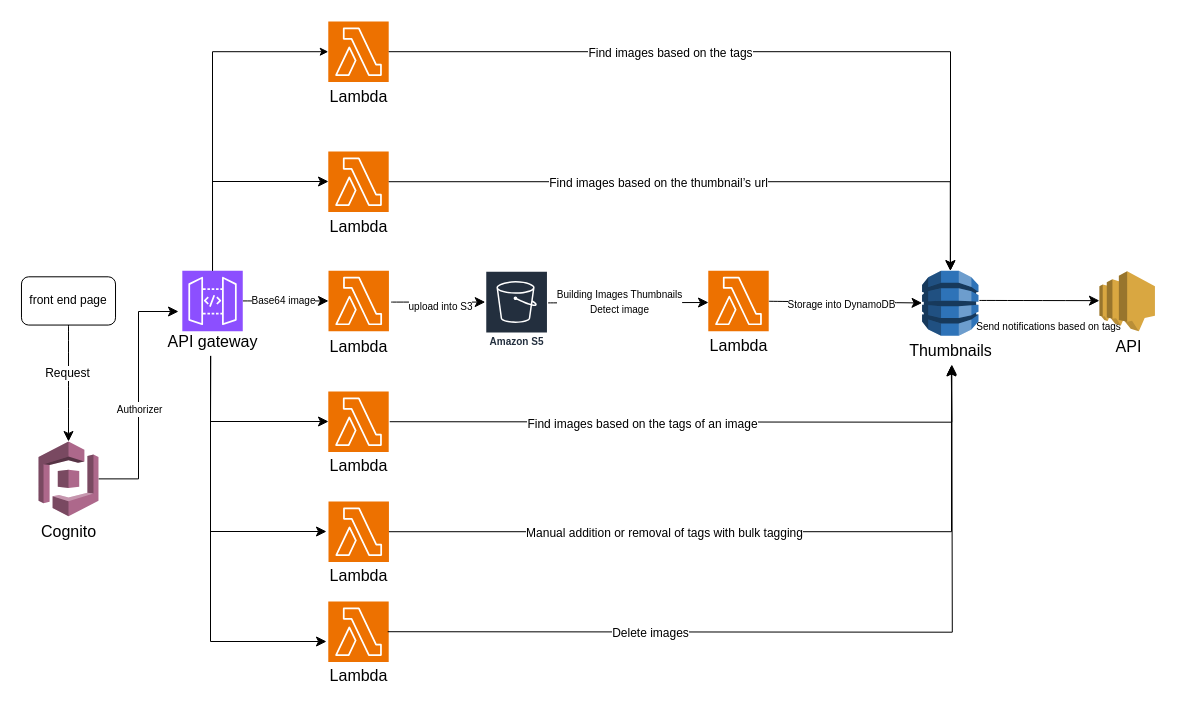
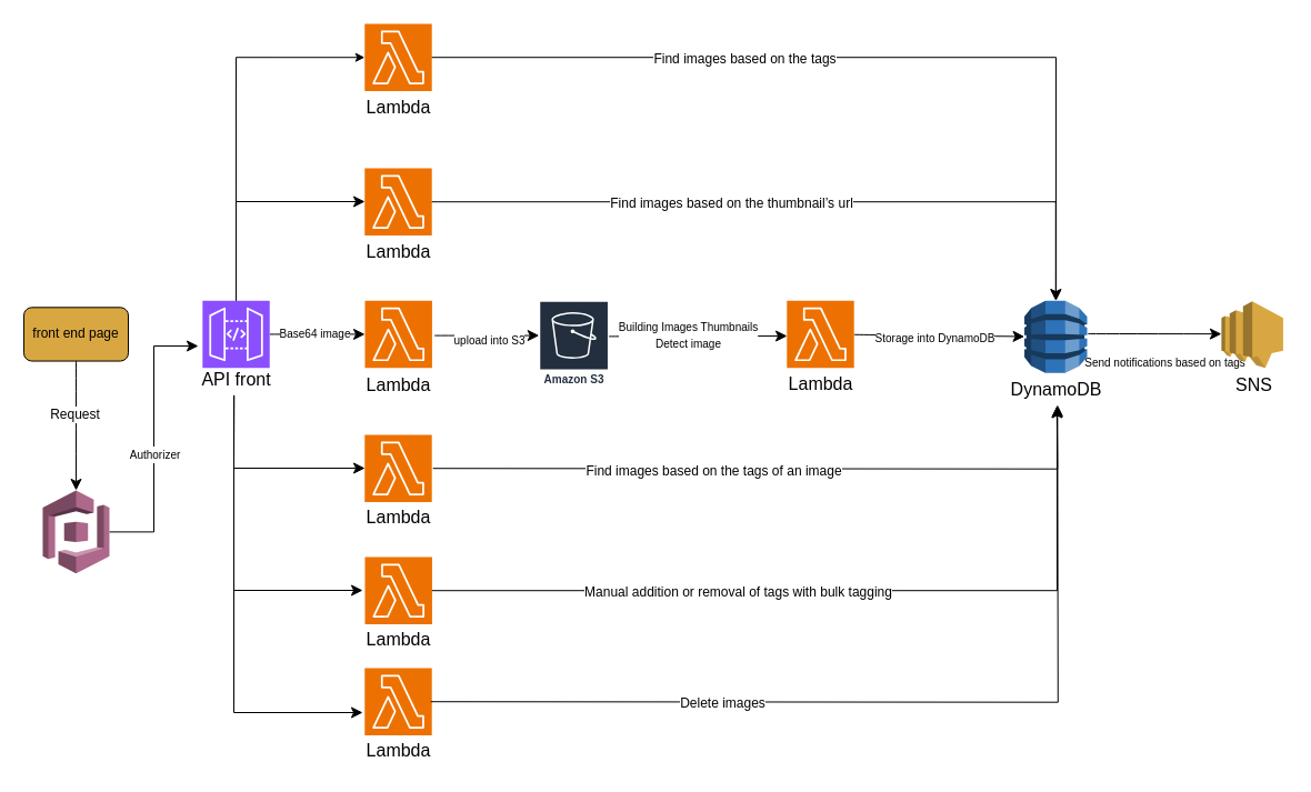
  <mxCell id="0" />
  <mxCell id="1" parent="0" />
  <mxCell id="2" value="" style="edgeStyle=none;curved=1;rounded=0;orthogonalLoop=1;jettySize=auto;html=1;fontSize=12;startSize=8;endSize=8;" parent="1" source="5" target="31" edge="1"><mxGeometry relative="1" as="geometry" /></mxCell>
  <mxCell id="3" value="&lt;font style=&quot;font-size: 10px;&quot;&gt;Base64 image&lt;/font&gt;" style="edgeLabel;html=1;align=center;verticalAlign=middle;resizable=0;points=[];fontSize=12;container=0;" parent="2" vertex="1" connectable="0"><mxGeometry x="-0.075" y="1" relative="1" as="geometry"><mxPoint as="offset" /></mxGeometry></mxCell>
  <mxCell id="4" style="edgeStyle=orthogonalEdgeStyle;rounded=0;orthogonalLoop=1;jettySize=auto;html=1;fontSize=12;startSize=8;endSize=8;" edge="1" parent="1" source="5"><mxGeometry relative="1" as="geometry"><mxPoint x="328" y="181" as="targetPoint" /><Array as="points"><mxPoint x="212" y="181" /></Array></mxGeometry></mxCell>
  <mxCell id="5" value="" style="sketch=0;points=[[0,0,0],[0.25,0,0],[0.5,0,0],[0.75,0,0],[1,0,0],[0,1,0],[0.25,1,0],[0.5,1,0],[0.75,1,0],[1,1,0],[0,0.25,0],[0,0.5,0],[0,0.75,0],[1,0.25,0],[1,0.5,0],[1,0.75,0]];outlineConnect=0;fontColor=#232F3E;fillColor=#8C4FFF;strokeColor=#ffffff;dashed=0;verticalLabelPosition=bottom;verticalAlign=top;align=center;html=1;fontSize=12;fontStyle=0;aspect=fixed;shape=mxgraph.aws4.resourceIcon;resIcon=mxgraph.aws4.api_gateway;container=0;" parent="1" vertex="1"><mxGeometry x="181.824" y="270.216" width="60.432" height="60.432" as="geometry" /></mxCell>
  <mxCell id="6" style="edgeStyle=elbowEdgeStyle;rounded=0;orthogonalLoop=1;jettySize=auto;html=1;fontSize=12;startSize=8;endSize=8;" parent="1" source="33" edge="1"><mxGeometry relative="1" as="geometry"><mxPoint x="178" y="311" as="targetPoint" /><Array as="points"><mxPoint x="138" y="401" /></Array></mxGeometry></mxCell>
  <mxCell id="7" value="&lt;font style=&quot;font-size: 10px;&quot;&gt;Authorizer&lt;/font&gt;" style="edgeLabel;html=1;align=center;verticalAlign=middle;resizable=0;points=[];fontSize=12;container=0;" parent="6" vertex="1" connectable="0"><mxGeometry x="-0.118" relative="1" as="geometry"><mxPoint y="-1" as="offset" /></mxGeometry></mxCell>
  <mxCell id="8" style="edgeStyle=elbowEdgeStyle;rounded=0;orthogonalLoop=1;jettySize=auto;html=1;fontSize=12;startSize=8;endSize=8;exitX=0.484;exitY=0.988;exitDx=0;exitDy=0;exitPerimeter=0;" edge="1" parent="1" source="11"><mxGeometry relative="1" as="geometry"><mxPoint x="328" y="421" as="targetPoint" /><Array as="points"><mxPoint x="210" y="391" /></Array></mxGeometry></mxCell>
  <mxCell id="9" style="edgeStyle=elbowEdgeStyle;rounded=0;orthogonalLoop=1;jettySize=auto;html=1;fontSize=12;startSize=8;endSize=8;" edge="1" parent="1"><mxGeometry relative="1" as="geometry"><mxPoint x="326" y="531" as="targetPoint" /><mxPoint x="210" y="355.699" as="sourcePoint" /><Array as="points"><mxPoint x="210" y="441" /></Array></mxGeometry></mxCell>
  <mxCell id="10" style="edgeStyle=elbowEdgeStyle;rounded=0;orthogonalLoop=1;jettySize=auto;html=1;fontSize=12;startSize=8;endSize=8;" edge="1" parent="1"><mxGeometry relative="1" as="geometry"><mxPoint x="326" y="641" as="targetPoint" /><mxPoint x="210" y="355.699" as="sourcePoint" /><Array as="points"><mxPoint x="210" y="491" /></Array></mxGeometry></mxCell>
- <mxCell id="11" value="API gateway" style="text;html=1;align=center;verticalAlign=middle;resizable=0;points=[];autosize=1;strokeColor=none;fillColor=none;fontSize=16;container=0;" parent="1" vertex="1"><mxGeometry x="157.039" y="325.699" width="110" height="30" as="geometry" /></mxCell>
+ <mxCell id="11" value="API front" style="text;html=1;align=center;verticalAlign=middle;resizable=0;points=[];autosize=1;strokeColor=none;fillColor=none;fontSize=16;container=0;" parent="1" vertex="1"><mxGeometry x="157.039" y="325.699" width="110" height="30" as="geometry" /></mxCell>
  <mxCell id="12" value="" style="edgeStyle=none;curved=1;rounded=0;orthogonalLoop=1;jettySize=auto;html=1;fontSize=12;startSize=8;endSize=8;" parent="1" edge="1"><mxGeometry relative="1" as="geometry"><mxPoint x="547.459" y="302.381" as="sourcePoint" /><mxPoint x="708" y="302" as="targetPoint" /></mxGeometry></mxCell>
  <mxCell id="13" value="&lt;font style=&quot;font-size: 10px;&quot;&gt;Building Images Thumbnails&lt;/font&gt;&lt;div&gt;&lt;font style=&quot;font-size: 10px;&quot;&gt;Detect image&lt;/font&gt;&lt;/div&gt;" style="edgeLabel;html=1;align=center;verticalAlign=middle;resizable=0;points=[];fontSize=12;container=0;" parent="12" vertex="1" connectable="0"><mxGeometry x="-0.266" y="1" relative="1" as="geometry"><mxPoint x="12" y="-1" as="offset" /></mxGeometry></mxCell>
- <mxCell id="14" value="Amazon S5" style="sketch=0;outlineConnect=0;fontColor=#232F3E;gradientColor=none;strokeColor=#ffffff;fillColor=#232F3E;dashed=0;verticalLabelPosition=middle;verticalAlign=bottom;align=center;html=1;whiteSpace=wrap;fontSize=10;fontStyle=1;spacing=3;shape=mxgraph.aws4.productIcon;prIcon=mxgraph.aws4.s3;container=0;" parent="1" vertex="1"><mxGeometry x="484.757" y="270.216" width="62.703" height="80.412" as="geometry" /></mxCell>
+ <mxCell id="14" value="Amazon S3" style="sketch=0;outlineConnect=0;fontColor=#232F3E;gradientColor=none;strokeColor=#ffffff;fillColor=#232F3E;dashed=0;verticalLabelPosition=middle;verticalAlign=bottom;align=center;html=1;whiteSpace=wrap;fontSize=10;fontStyle=1;spacing=3;shape=mxgraph.aws4.productIcon;prIcon=mxgraph.aws4.s3;container=0;" parent="1" vertex="1"><mxGeometry x="484.757" y="270.216" width="62.703" height="80.412" as="geometry" /></mxCell>
  <mxCell id="15" value="" style="edgeStyle=none;curved=1;rounded=0;orthogonalLoop=1;jettySize=auto;html=1;fontSize=12;startSize=8;endSize=8;" parent="1" edge="1"><mxGeometry relative="1" as="geometry"><mxPoint x="390.703" y="301.577" as="sourcePoint" /><mxPoint x="484.757" y="301.577" as="targetPoint" /></mxGeometry></mxCell>
  <mxCell id="16" value="&lt;font style=&quot;font-size: 10px;&quot;&gt;upload into S3&lt;/font&gt;" style="edgeLabel;html=1;align=center;verticalAlign=middle;resizable=0;points=[];fontSize=12;container=0;" parent="15" vertex="1" connectable="0"><mxGeometry x="0.041" y="-4" relative="1" as="geometry"><mxPoint as="offset" /></mxGeometry></mxCell>
  <mxCell id="17" value="" style="edgeStyle=none;curved=1;rounded=0;orthogonalLoop=1;jettySize=auto;html=1;fontSize=12;startSize=8;endSize=8;" parent="1" source="27" target="24" edge="1"><mxGeometry relative="1" as="geometry" /></mxCell>
  <mxCell id="18" value="&lt;font style=&quot;font-size: 10px;&quot;&gt;Storage into DynamoDB&lt;/font&gt;" style="edgeLabel;html=1;align=center;verticalAlign=middle;resizable=0;points=[];fontSize=12;container=0;" parent="17" vertex="1" connectable="0"><mxGeometry x="-0.06" y="-2" relative="1" as="geometry"><mxPoint as="offset" /></mxGeometry></mxCell>
  <mxCell id="19" style="edgeStyle=none;curved=1;rounded=0;orthogonalLoop=1;jettySize=auto;html=1;fontSize=12;startSize=8;endSize=8;" edge="1" parent="1" source="21"><mxGeometry relative="1" as="geometry"><mxPoint x="67.997" y="441" as="targetPoint" /></mxGeometry></mxCell>
  <mxCell id="20" value="Request" style="edgeLabel;html=1;align=center;verticalAlign=middle;resizable=0;points=[];fontSize=12;" vertex="1" connectable="0" parent="19"><mxGeometry x="-0.168" y="-1" relative="1" as="geometry"><mxPoint as="offset" /></mxGeometry></mxCell>
- <mxCell id="21" value="front end page" style="rounded=1;whiteSpace=wrap;html=1;container=0;" vertex="1" parent="1"><mxGeometry x="20.97" y="276.314" width="94.054" height="48.247" as="geometry" /></mxCell>
+ <mxCell id="21" value="front end page" style="rounded=1;whiteSpace=wrap;html=1;container=0;fillColor=#d9a741;" vertex="1" parent="1"><mxGeometry x="20.97" y="276.314" width="94.054" height="48.247" as="geometry" /></mxCell>
  <mxCell id="22" style="edgeStyle=none;curved=1;rounded=0;orthogonalLoop=1;jettySize=auto;html=1;exitX=1;exitY=0.5;exitDx=0;exitDy=0;exitPerimeter=0;fontSize=12;startSize=8;endSize=8;" edge="1" parent="1"><mxGeometry relative="1" as="geometry"><mxPoint x="1098.93" y="300.15" as="targetPoint" /><mxPoint x="978.928" y="299.937" as="sourcePoint" /></mxGeometry></mxCell>
  <mxCell id="23" value="&lt;font style=&quot;font-size: 10px;&quot;&gt;Send notifications based on tags&lt;/font&gt;" style="edgeLabel;html=1;align=center;verticalAlign=middle;resizable=0;points=[];fontSize=12;" vertex="1" connectable="0" parent="22"><mxGeometry relative="1" as="geometry"><mxPoint x="9" y="25" as="offset" /></mxGeometry></mxCell>
  <mxCell id="24" value="" style="outlineConnect=0;dashed=0;verticalLabelPosition=bottom;verticalAlign=top;align=center;html=1;shape=mxgraph.aws3.dynamo_db;fillColor=#2E73B8;gradientColor=none;container=0;" parent="1" vertex="1"><mxGeometry x="921.566" y="270.22" width="56.432" height="65.134" as="geometry" /></mxCell>
- <mxCell id="25" value="Thumbnails" style="text;html=1;align=center;verticalAlign=middle;resizable=0;points=[];autosize=1;strokeColor=none;fillColor=none;fontSize=16;container=0;" parent="1" vertex="1"><mxGeometry x="894.784" y="335.352" width="110" height="30" as="geometry" /></mxCell>
+ <mxCell id="25" value="DynamoDB" style="text;html=1;align=center;verticalAlign=middle;resizable=0;points=[];autosize=1;strokeColor=none;fillColor=none;fontSize=16;container=0;" parent="1" vertex="1"><mxGeometry x="894.784" y="335.352" width="110" height="30" as="geometry" /></mxCell>
  <mxCell id="26" value="" style="group" vertex="1" connectable="0" parent="1"><mxGeometry x="698.003" y="270.216" width="80" height="89.502" as="geometry" /></mxCell>
  <mxCell id="27" value="" style="sketch=0;points=[[0,0,0],[0.25,0,0],[0.5,0,0],[0.75,0,0],[1,0,0],[0,1,0],[0.25,1,0],[0.5,1,0],[0.75,1,0],[1,1,0],[0,0.25,0],[0,0.5,0],[0,0.75,0],[1,0.25,0],[1,0.5,0],[1,0.75,0]];outlineConnect=0;fontColor=#232F3E;fillColor=#ED7100;strokeColor=#ffffff;dashed=0;verticalLabelPosition=bottom;verticalAlign=top;align=center;html=1;fontSize=12;fontStyle=0;aspect=fixed;shape=mxgraph.aws4.resourceIcon;resIcon=mxgraph.aws4.lambda;container=0;" parent="26" vertex="1"><mxGeometry x="9.78" width="60.432" height="60.432" as="geometry" /></mxCell>
  <mxCell id="28" value="Lambda" style="text;html=1;align=center;verticalAlign=middle;resizable=0;points=[];autosize=1;strokeColor=none;fillColor=none;fontSize=16;container=0;" parent="26" vertex="1"><mxGeometry y="59.502" width="80" height="30" as="geometry" /></mxCell>
  <mxCell id="29" value="" style="group" vertex="1" connectable="0" parent="1"><mxGeometry x="318.22" y="270.216" width="80" height="90.432" as="geometry" /></mxCell>
  <mxCell id="30" value="Lambda" style="text;html=1;align=center;verticalAlign=middle;resizable=0;points=[];autosize=1;strokeColor=none;fillColor=none;fontSize=16;container=0;" parent="29" vertex="1"><mxGeometry y="60.432" width="80" height="30" as="geometry" /></mxCell>
  <mxCell id="31" value="" style="sketch=0;points=[[0,0,0],[0.25,0,0],[0.5,0,0],[0.75,0,0],[1,0,0],[0,1,0],[0.25,1,0],[0.5,1,0],[0.75,1,0],[1,1,0],[0,0.25,0],[0,0.5,0],[0,0.75,0],[1,0.25,0],[1,0.5,0],[1,0.75,0]];outlineConnect=0;fontColor=#232F3E;fillColor=#ED7100;strokeColor=#ffffff;dashed=0;verticalLabelPosition=bottom;verticalAlign=top;align=center;html=1;fontSize=12;fontStyle=0;aspect=fixed;shape=mxgraph.aws4.resourceIcon;resIcon=mxgraph.aws4.lambda;container=0;" parent="29" vertex="1"><mxGeometry x="9.78" width="60.432" height="60.432" as="geometry" /></mxCell>
  <mxCell id="32" value="" style="group" vertex="1" connectable="0" parent="1"><mxGeometry x="28.001" y="441.003" width="80" height="104.784" as="geometry" /></mxCell>
  <mxCell id="33" value="" style="outlineConnect=0;dashed=0;verticalLabelPosition=bottom;verticalAlign=top;align=center;html=1;shape=mxgraph.aws3.cognito;fillColor=#AD688B;gradientColor=none;container=0;" parent="32" vertex="1"><mxGeometry x="10.023" width="59.959" height="74.784" as="geometry" /></mxCell>
- <mxCell id="34" value="Cognito" style="text;html=1;align=center;verticalAlign=middle;resizable=0;points=[];autosize=1;strokeColor=none;fillColor=none;fontSize=16;container=0;" parent="32" vertex="1"><mxGeometry y="74.784" width="80" height="30" as="geometry" /></mxCell>
  <mxCell id="35" value="" style="group" vertex="1" connectable="0" parent="1"><mxGeometry x="318" y="20.996" width="80" height="90.432" as="geometry" /></mxCell>
  <mxCell id="36" value="Lambda" style="text;html=1;align=center;verticalAlign=middle;resizable=0;points=[];autosize=1;strokeColor=none;fillColor=none;fontSize=16;container=0;" vertex="1" parent="35"><mxGeometry y="60.432" width="80" height="30" as="geometry" /></mxCell>
  <mxCell id="37" value="" style="sketch=0;points=[[0,0,0],[0.25,0,0],[0.5,0,0],[0.75,0,0],[1,0,0],[0,1,0],[0.25,1,0],[0.5,1,0],[0.75,1,0],[1,1,0],[0,0.25,0],[0,0.5,0],[0,0.75,0],[1,0.25,0],[1,0.5,0],[1,0.75,0]];outlineConnect=0;fontColor=#232F3E;fillColor=#ED7100;strokeColor=#ffffff;dashed=0;verticalLabelPosition=bottom;verticalAlign=top;align=center;html=1;fontSize=12;fontStyle=0;aspect=fixed;shape=mxgraph.aws4.resourceIcon;resIcon=mxgraph.aws4.lambda;container=0;" vertex="1" parent="35"><mxGeometry x="9.78" width="60.432" height="60.432" as="geometry" /></mxCell>
  <mxCell id="38" value="" style="group" vertex="1" connectable="0" parent="1"><mxGeometry x="318" y="150.996" width="80" height="90.432" as="geometry" /></mxCell>
  <mxCell id="39" value="Lambda" style="text;html=1;align=center;verticalAlign=middle;resizable=0;points=[];autosize=1;strokeColor=none;fillColor=none;fontSize=16;container=0;" vertex="1" parent="38"><mxGeometry y="60.432" width="80" height="30" as="geometry" /></mxCell>
  <mxCell id="40" value="" style="sketch=0;points=[[0,0,0],[0.25,0,0],[0.5,0,0],[0.75,0,0],[1,0,0],[0,1,0],[0.25,1,0],[0.5,1,0],[0.75,1,0],[1,1,0],[0,0.25,0],[0,0.5,0],[0,0.75,0],[1,0.25,0],[1,0.5,0],[1,0.75,0]];outlineConnect=0;fontColor=#232F3E;fillColor=#ED7100;strokeColor=#ffffff;dashed=0;verticalLabelPosition=bottom;verticalAlign=top;align=center;html=1;fontSize=12;fontStyle=0;aspect=fixed;shape=mxgraph.aws4.resourceIcon;resIcon=mxgraph.aws4.lambda;container=0;" vertex="1" parent="38"><mxGeometry x="9.78" width="60.432" height="60.432" as="geometry" /></mxCell>
  <mxCell id="41" style="edgeStyle=orthogonalEdgeStyle;rounded=0;orthogonalLoop=1;jettySize=auto;html=1;fontSize=12;startSize=8;endSize=8;" edge="1" parent="1" source="37" target="24"><mxGeometry relative="1" as="geometry"><mxPoint x="950" y="231" as="targetPoint" /><Array as="points"><mxPoint x="950" y="51" /></Array></mxGeometry></mxCell>
  <mxCell id="42" value="Find images based on the tags" style="edgeLabel;html=1;align=center;verticalAlign=middle;resizable=0;points=[];fontSize=12;" vertex="1" connectable="0" parent="41"><mxGeometry x="-0.281" y="-1" relative="1" as="geometry"><mxPoint as="offset" /></mxGeometry></mxCell>
  <mxCell id="43" value="" style="group" vertex="1" connectable="0" parent="1"><mxGeometry x="1098" y="270.65" width="60" height="90.0" as="geometry" /></mxCell>
  <mxCell id="44" value="" style="outlineConnect=0;dashed=0;verticalLabelPosition=bottom;verticalAlign=top;align=center;html=1;shape=mxgraph.aws3.sns;fillColor=#D9A741;gradientColor=none;" vertex="1" parent="43"><mxGeometry x="0.93" width="55.5" height="60" as="geometry" /></mxCell>
- <mxCell id="45" value="API" style="text;html=1;align=center;verticalAlign=middle;resizable=0;points=[];autosize=1;strokeColor=none;fillColor=none;fontSize=16;" vertex="1" parent="43"><mxGeometry y="60.0" width="60" height="30" as="geometry" /></mxCell>
+ <mxCell id="45" value="SNS" style="text;html=1;align=center;verticalAlign=middle;resizable=0;points=[];autosize=1;strokeColor=none;fillColor=none;fontSize=16;" vertex="1" parent="43"><mxGeometry y="60.0" width="60" height="30" as="geometry" /></mxCell>
  <mxCell id="46" style="edgeStyle=orthogonalEdgeStyle;rounded=0;orthogonalLoop=1;jettySize=auto;html=1;exitX=0.5;exitY=0;exitDx=0;exitDy=0;exitPerimeter=0;entryX=0;entryY=0.5;entryDx=0;entryDy=0;entryPerimeter=0;fontSize=12;" edge="1" parent="1" source="5" target="37"><mxGeometry relative="1" as="geometry" /></mxCell>
  <mxCell id="47" value="" style="group" vertex="1" connectable="0" parent="1"><mxGeometry x="318.003" y="390.996" width="80" height="89.502" as="geometry" /></mxCell>
  <mxCell id="48" value="" style="sketch=0;points=[[0,0,0],[0.25,0,0],[0.5,0,0],[0.75,0,0],[1,0,0],[0,1,0],[0.25,1,0],[0.5,1,0],[0.75,1,0],[1,1,0],[0,0.25,0],[0,0.5,0],[0,0.75,0],[1,0.25,0],[1,0.5,0],[1,0.75,0]];outlineConnect=0;fontColor=#232F3E;fillColor=#ED7100;strokeColor=#ffffff;dashed=0;verticalLabelPosition=bottom;verticalAlign=top;align=center;html=1;fontSize=12;fontStyle=0;aspect=fixed;shape=mxgraph.aws4.resourceIcon;resIcon=mxgraph.aws4.lambda;container=0;" vertex="1" parent="47"><mxGeometry x="9.78" width="60.432" height="60.432" as="geometry" /></mxCell>
  <mxCell id="49" value="Lambda" style="text;html=1;align=center;verticalAlign=middle;resizable=0;points=[];autosize=1;strokeColor=none;fillColor=none;fontSize=16;container=0;" vertex="1" parent="47"><mxGeometry y="59.502" width="80" height="30" as="geometry" /></mxCell>
  <mxCell id="50" style="edgeStyle=orthogonalEdgeStyle;rounded=0;orthogonalLoop=1;jettySize=auto;html=1;exitX=1;exitY=0.5;exitDx=0;exitDy=0;exitPerimeter=0;fontSize=12;startSize=8;endSize=8;" edge="1" parent="1"><mxGeometry relative="1" as="geometry"><mxPoint x="389.215" y="421.213" as="sourcePoint" /><mxPoint x="950.8" y="365.352" as="targetPoint" /></mxGeometry></mxCell>
  <mxCell id="51" value="Find images based on the tags of an image" style="edgeLabel;html=1;align=center;verticalAlign=middle;resizable=0;points=[];fontSize=12;" vertex="1" connectable="0" parent="50"><mxGeometry x="-0.184" y="-2" relative="1" as="geometry"><mxPoint as="offset" /></mxGeometry></mxCell>
  <mxCell id="52" value="" style="group" vertex="1" connectable="0" parent="1"><mxGeometry x="318.223" y="500.996" width="80" height="89.502" as="geometry" /></mxCell>
  <mxCell id="53" value="" style="sketch=0;points=[[0,0,0],[0.25,0,0],[0.5,0,0],[0.75,0,0],[1,0,0],[0,1,0],[0.25,1,0],[0.5,1,0],[0.75,1,0],[1,1,0],[0,0.25,0],[0,0.5,0],[0,0.75,0],[1,0.25,0],[1,0.5,0],[1,0.75,0]];outlineConnect=0;fontColor=#232F3E;fillColor=#ED7100;strokeColor=#ffffff;dashed=0;verticalLabelPosition=bottom;verticalAlign=top;align=center;html=1;fontSize=12;fontStyle=0;aspect=fixed;shape=mxgraph.aws4.resourceIcon;resIcon=mxgraph.aws4.lambda;container=0;" vertex="1" parent="52"><mxGeometry x="9.78" width="60.432" height="60.432" as="geometry" /></mxCell>
  <mxCell id="54" value="Lambda" style="text;html=1;align=center;verticalAlign=middle;resizable=0;points=[];autosize=1;strokeColor=none;fillColor=none;fontSize=16;container=0;" vertex="1" parent="52"><mxGeometry y="59.502" width="80" height="30" as="geometry" /></mxCell>
  <mxCell id="55" style="edgeStyle=orthogonalEdgeStyle;rounded=0;orthogonalLoop=1;jettySize=auto;html=1;exitX=1;exitY=0.5;exitDx=0;exitDy=0;exitPerimeter=0;entryX=0.5;entryY=0;entryDx=0;entryDy=0;entryPerimeter=0;fontSize=12;startSize=8;endSize=8;" edge="1" parent="1" source="40" target="24"><mxGeometry relative="1" as="geometry" /></mxCell>
  <mxCell id="56" value="Find images based on the thumbnail’s url" style="edgeLabel;html=1;align=center;verticalAlign=middle;resizable=0;points=[];fontSize=12;" vertex="1" connectable="0" parent="55"><mxGeometry x="-0.174" y="-1" relative="1" as="geometry"><mxPoint as="offset" /></mxGeometry></mxCell>
  <mxCell id="57" style="edgeStyle=orthogonalEdgeStyle;rounded=0;orthogonalLoop=1;jettySize=auto;html=1;exitX=1;exitY=0.5;exitDx=0;exitDy=0;exitPerimeter=0;fontSize=12;startSize=8;endSize=8;entryX=0.511;entryY=0.999;entryDx=0;entryDy=0;entryPerimeter=0;" edge="1" parent="1" source="53" target="25"><mxGeometry relative="1" as="geometry"><mxPoint x="918.22" y="501" as="targetPoint" /></mxGeometry></mxCell>
  <mxCell id="58" value="Manual addition or removal of tags with bulk tagging" style="edgeLabel;html=1;align=center;verticalAlign=middle;resizable=0;points=[];fontSize=12;" vertex="1" connectable="0" parent="57"><mxGeometry x="-0.246" y="-1" relative="1" as="geometry"><mxPoint as="offset" /></mxGeometry></mxCell>
  <mxCell id="59" value="" style="group" vertex="1" connectable="0" parent="1"><mxGeometry x="318.003" y="600.996" width="80" height="89.502" as="geometry" /></mxCell>
  <mxCell id="60" value="" style="sketch=0;points=[[0,0,0],[0.25,0,0],[0.5,0,0],[0.75,0,0],[1,0,0],[0,1,0],[0.25,1,0],[0.5,1,0],[0.75,1,0],[1,1,0],[0,0.25,0],[0,0.5,0],[0,0.75,0],[1,0.25,0],[1,0.5,0],[1,0.75,0]];outlineConnect=0;fontColor=#232F3E;fillColor=#ED7100;strokeColor=#ffffff;dashed=0;verticalLabelPosition=bottom;verticalAlign=top;align=center;html=1;fontSize=12;fontStyle=0;aspect=fixed;shape=mxgraph.aws4.resourceIcon;resIcon=mxgraph.aws4.lambda;container=0;" vertex="1" parent="59"><mxGeometry x="9.78" width="60.432" height="60.432" as="geometry" /></mxCell>
  <mxCell id="61" value="Lambda" style="text;html=1;align=center;verticalAlign=middle;resizable=0;points=[];autosize=1;strokeColor=none;fillColor=none;fontSize=16;container=0;" vertex="1" parent="59"><mxGeometry y="59.502" width="80" height="30" as="geometry" /></mxCell>
  <mxCell id="62" style="edgeStyle=orthogonalEdgeStyle;rounded=0;orthogonalLoop=1;jettySize=auto;html=1;exitX=1;exitY=0.5;exitDx=0;exitDy=0;exitPerimeter=0;entryX=0.523;entryY=0.955;entryDx=0;entryDy=0;entryPerimeter=0;fontSize=12;startSize=8;endSize=8;" edge="1" parent="1"><mxGeometry relative="1" as="geometry"><mxPoint x="387.215" y="631.213" as="sourcePoint" /><mxPoint x="951.314" y="364.002" as="targetPoint" /></mxGeometry></mxCell>
  <mxCell id="63" value=" Delete images" style="edgeLabel;html=1;align=center;verticalAlign=middle;resizable=0;points=[];fontSize=12;" vertex="1" connectable="0" parent="62"><mxGeometry x="-0.37" y="-1" relative="1" as="geometry"><mxPoint as="offset" /></mxGeometry></mxCell>
